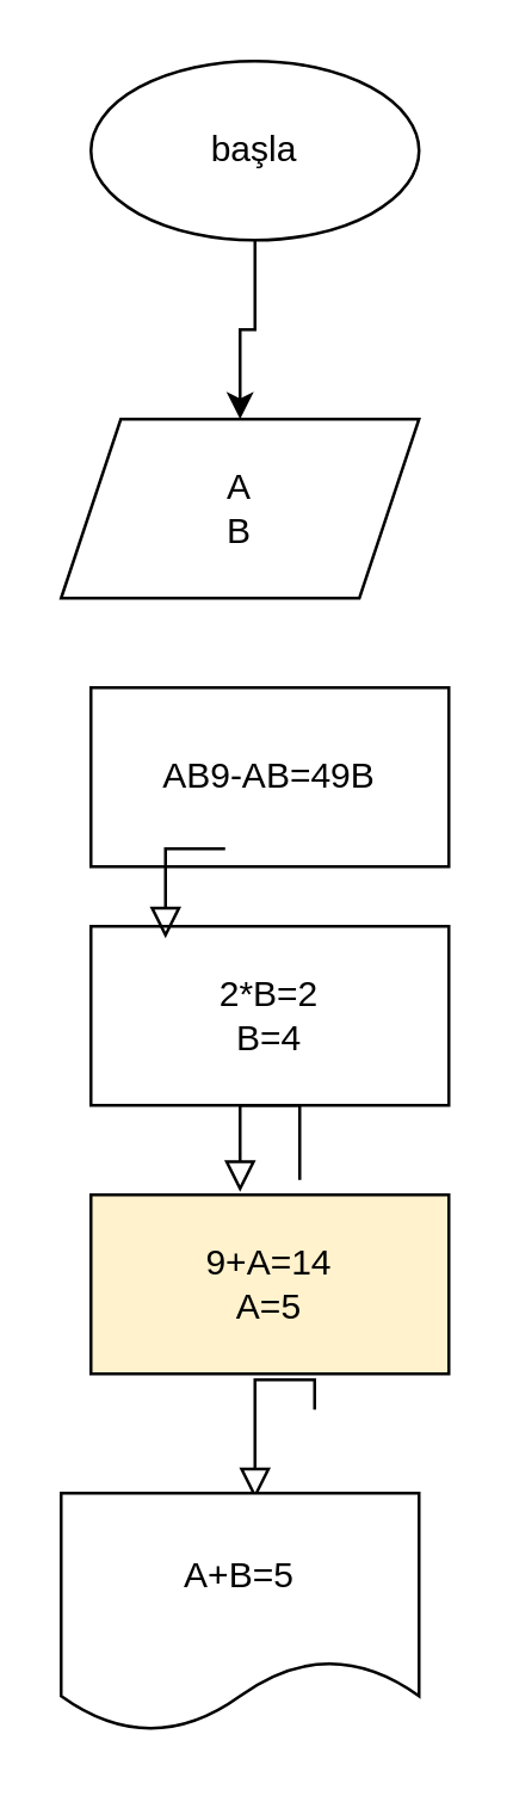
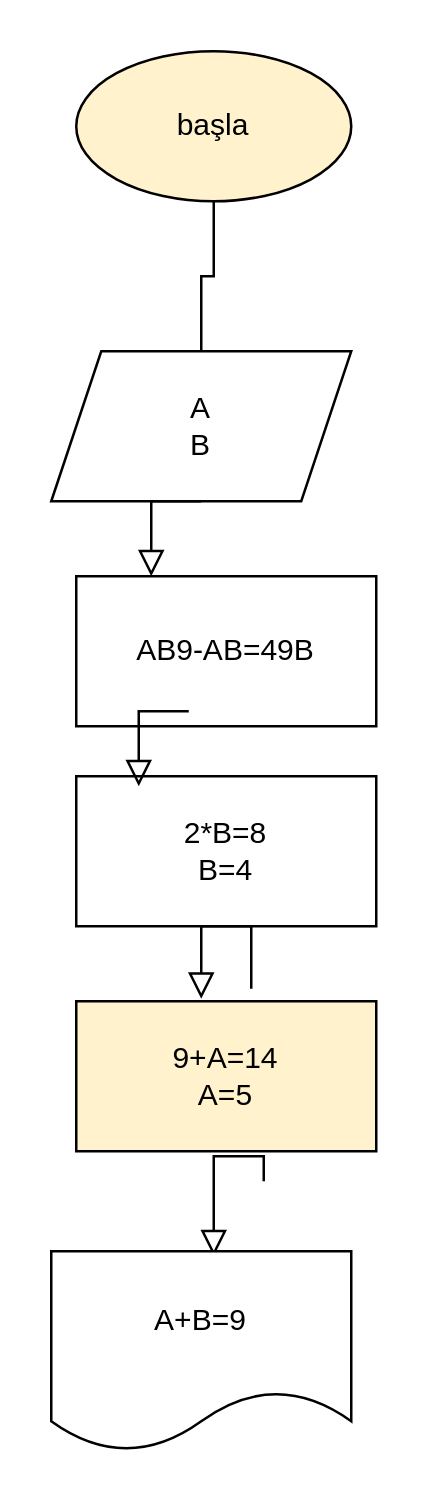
  <mxCell id="0" />
  <mxCell id="1" parent="0" />
- <mxCell id="2" value="" style="edgeStyle=orthogonalEdgeStyle;rounded=0;orthogonalLoop=1;jettySize=auto;html=1;" edge="1" parent="1" source="3" target="7"><mxGeometry relative="1" as="geometry" /></mxCell>
- <mxCell id="3" value="başla" style="ellipse;whiteSpace=wrap;html=1;" parent="1" vertex="1"><mxGeometry x="30" y="20" width="110" height="60" as="geometry" /></mxCell>
+ <mxCell id="2" value="" style="edgeStyle=orthogonalEdgeStyle;rounded=0;orthogonalLoop=1;jettySize=auto;html=1;endArrow=none;" edge="1" parent="1" source="3" target="7"><mxGeometry relative="1" as="geometry" /></mxCell>
+ <mxCell id="3" value="başla" style="ellipse;whiteSpace=wrap;html=1;fillColor=#fff2cc;" parent="1" vertex="1"><mxGeometry x="30" y="20" width="110" height="60" as="geometry" /></mxCell>
  <mxCell id="4" value="AB9-AB=49B" style="rounded=0;whiteSpace=wrap;html=1;" parent="1" vertex="1"><mxGeometry x="30" y="230" width="120" height="60" as="geometry" /></mxCell>
- <mxCell id="5" value="2*B=2&lt;br&gt;B=4" style="rounded=0;whiteSpace=wrap;html=1;" parent="1" vertex="1"><mxGeometry x="30" y="310" width="120" height="60" as="geometry" /></mxCell>
+ <mxCell id="5" value="2*B=8&lt;br&gt;B=4" style="rounded=0;whiteSpace=wrap;html=1;" parent="1" vertex="1"><mxGeometry x="30" y="310" width="120" height="60" as="geometry" /></mxCell>
  <mxCell id="6" value="9+A=14&lt;br&gt;A=5" style="rounded=0;whiteSpace=wrap;html=1;fillColor=#fff2cc;" parent="1" vertex="1"><mxGeometry x="30" y="400" width="120" height="60" as="geometry" /></mxCell>
  <mxCell id="7" value="A&lt;br&gt;B" style="shape=parallelogram;perimeter=parallelogramPerimeter;whiteSpace=wrap;html=1;fixedSize=1;" parent="1" vertex="1"><mxGeometry x="20" y="140" width="120" height="60" as="geometry" /></mxCell>
+ <mxCell id="8" value="" style="rounded=0;html=1;jettySize=auto;orthogonalLoop=1;fontSize=11;endArrow=block;endFill=0;endSize=8;strokeWidth=1;shadow=0;labelBackgroundColor=none;edgeStyle=orthogonalEdgeStyle;entryX=0.25;entryY=0;entryDx=0;entryDy=0;exitX=0.5;exitY=1;exitDx=0;exitDy=0;" parent="1" source="7" target="4" edge="1"><mxGeometry relative="1" as="geometry"><mxPoint x="85" y="220" as="sourcePoint" /><mxPoint x="55" y="260" as="targetPoint" /></mxGeometry></mxCell>
  <mxCell id="9" value="" style="rounded=0;html=1;jettySize=auto;orthogonalLoop=1;fontSize=11;endArrow=block;endFill=0;endSize=8;strokeWidth=1;shadow=0;labelBackgroundColor=none;edgeStyle=orthogonalEdgeStyle;entryX=0.25;entryY=0;entryDx=0;entryDy=0;exitX=0.5;exitY=1;exitDx=0;exitDy=0;" parent="1" edge="1"><mxGeometry relative="1" as="geometry"><mxPoint x="75" y="284" as="sourcePoint" /><mxPoint x="55" y="314" as="targetPoint" /></mxGeometry></mxCell>
  <mxCell id="10" value="" style="rounded=0;html=1;jettySize=auto;orthogonalLoop=1;fontSize=11;endArrow=block;endFill=0;endSize=8;strokeWidth=1;shadow=0;labelBackgroundColor=none;edgeStyle=orthogonalEdgeStyle;exitX=0.5;exitY=1;exitDx=0;exitDy=0;" parent="1" edge="1"><mxGeometry relative="1" as="geometry"><mxPoint x="100" y="395" as="sourcePoint" /><mxPoint x="80" y="399" as="targetPoint" /><Array as="points"><mxPoint x="100" y="370" /><mxPoint x="80" y="370" /></Array></mxGeometry></mxCell>
  <mxCell id="11" value="" style="rounded=0;html=1;jettySize=auto;orthogonalLoop=1;fontSize=11;endArrow=block;endFill=0;endSize=8;strokeWidth=1;shadow=0;labelBackgroundColor=none;edgeStyle=orthogonalEdgeStyle;entryX=0.25;entryY=0;entryDx=0;entryDy=0;exitX=0.5;exitY=1;exitDx=0;exitDy=0;" parent="1" edge="1"><mxGeometry relative="1" as="geometry"><mxPoint x="105" y="472" as="sourcePoint" /><mxPoint x="85" y="502" as="targetPoint" /><Array as="points"><mxPoint x="105" y="462" /><mxPoint x="85" y="462" /></Array></mxGeometry></mxCell>
- <mxCell id="12" value="A+B=5" style="shape=document;whiteSpace=wrap;html=1;boundedLbl=1;" parent="1" vertex="1"><mxGeometry x="20" y="500" width="120" height="80" as="geometry" /></mxCell>
+ <mxCell id="12" value="A+B=9" style="shape=document;whiteSpace=wrap;html=1;boundedLbl=1;" parent="1" vertex="1"><mxGeometry x="20" y="500" width="120" height="80" as="geometry" /></mxCell>
